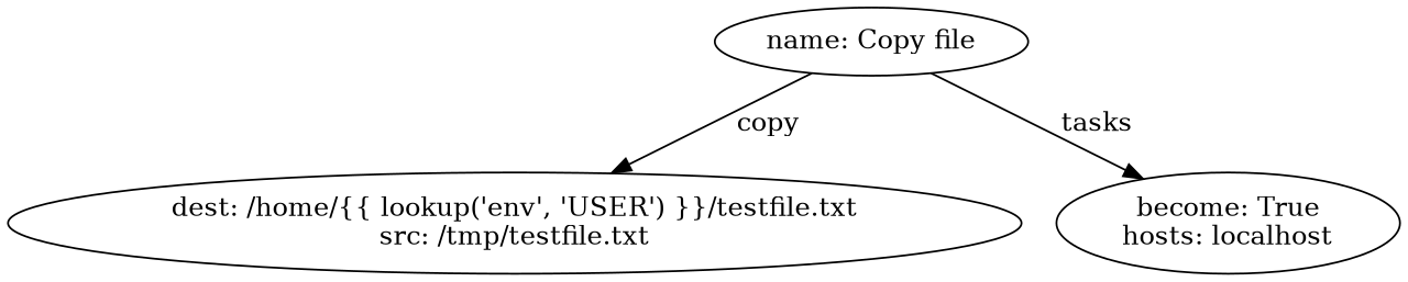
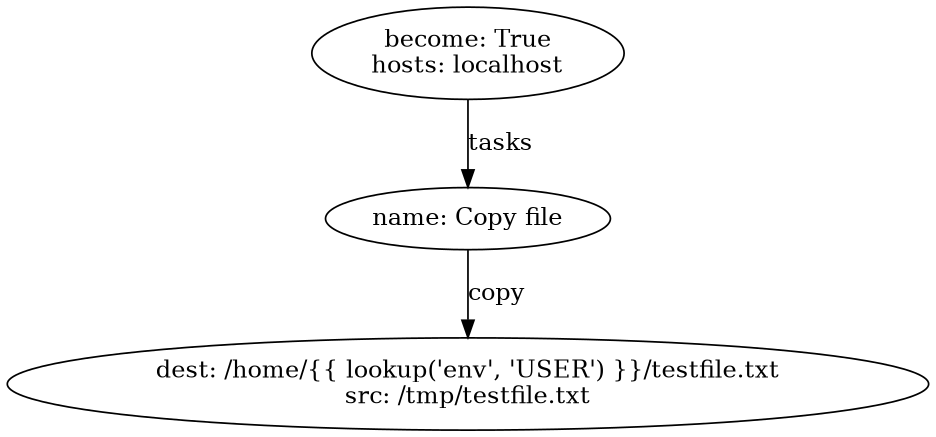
  digraph {
    n1 [label="dest: /home/{{ lookup('env', 'USER') }}/testfile.txt\nsrc: /tmp/testfile.txt\n"]
    n2 [label="name: Copy file\n"]
    n3 [label="become: True\nhosts: localhost\n"]
    n2 -> n1 [label=copy]
-   n2 -> n3 [label=tasks]
+   n3 -> n2 [label=tasks]
  }
